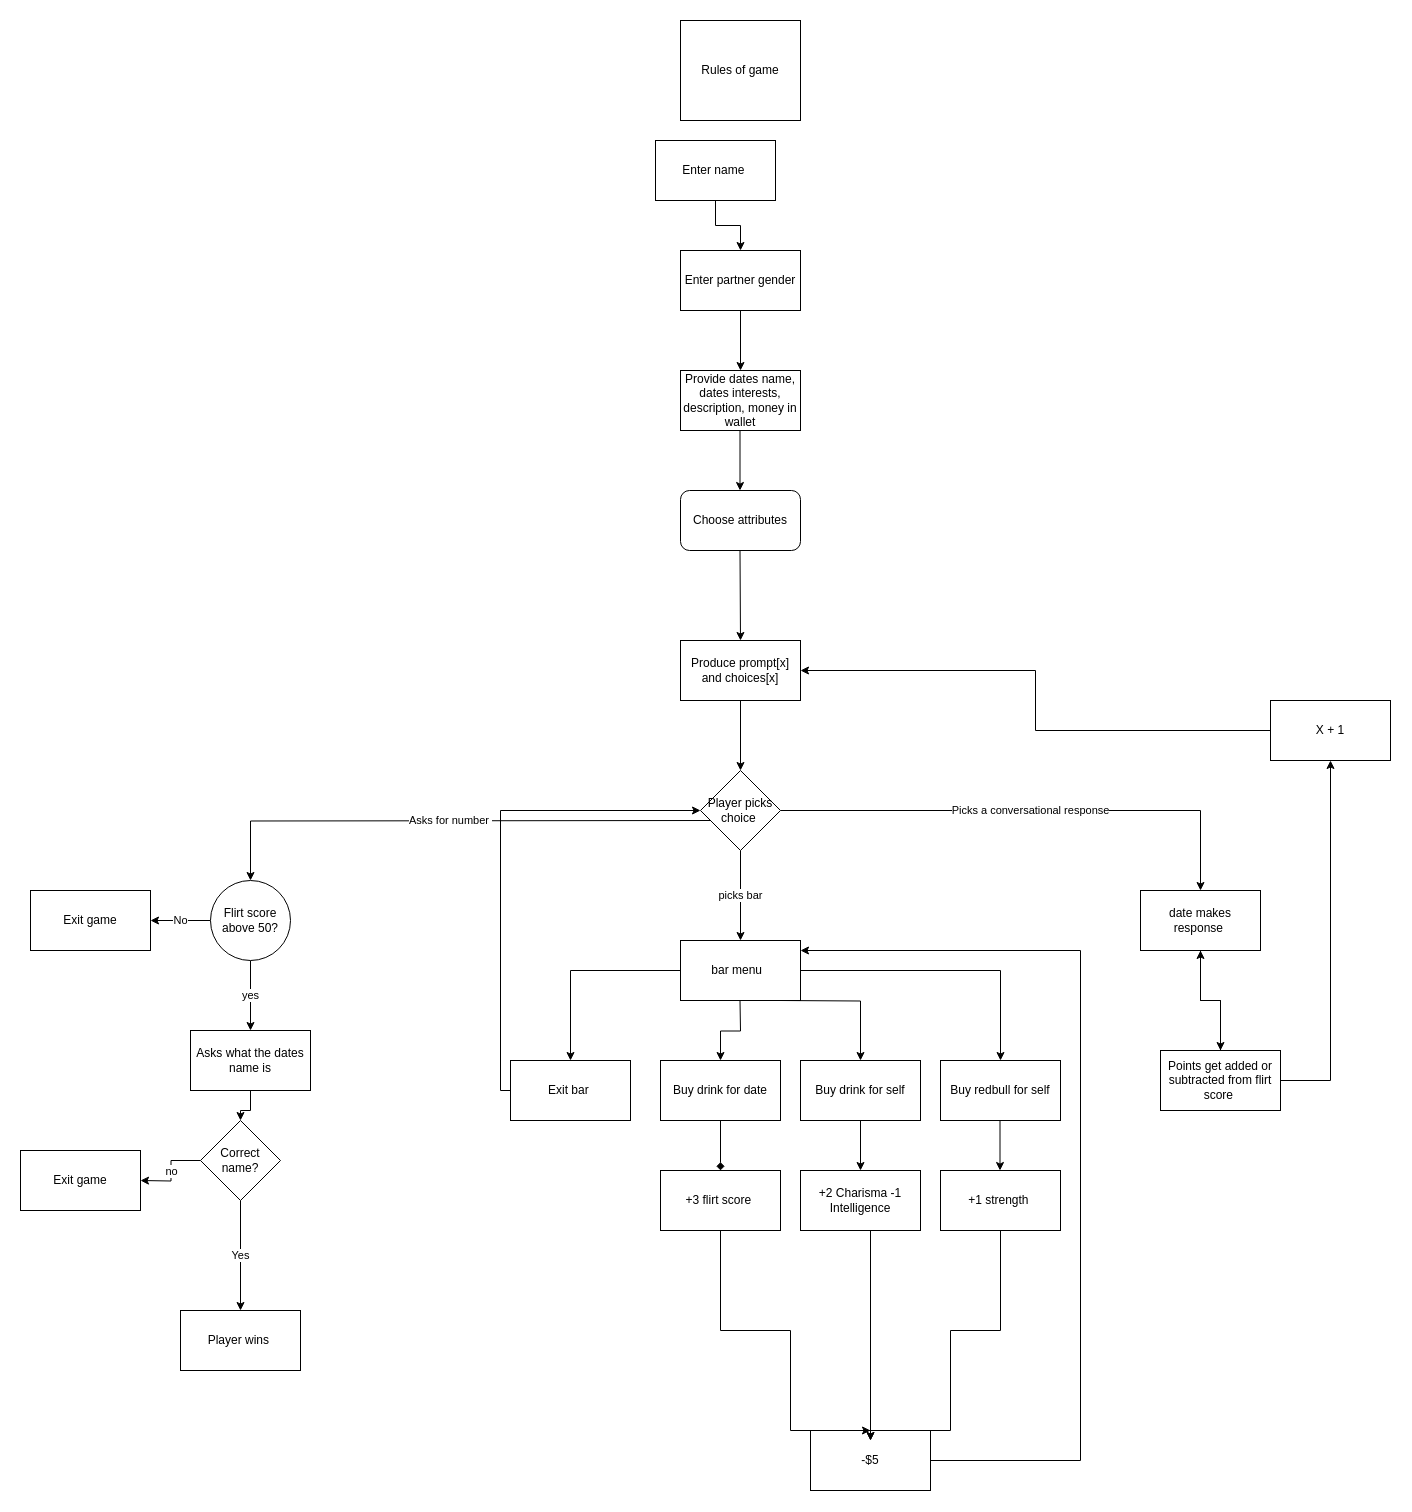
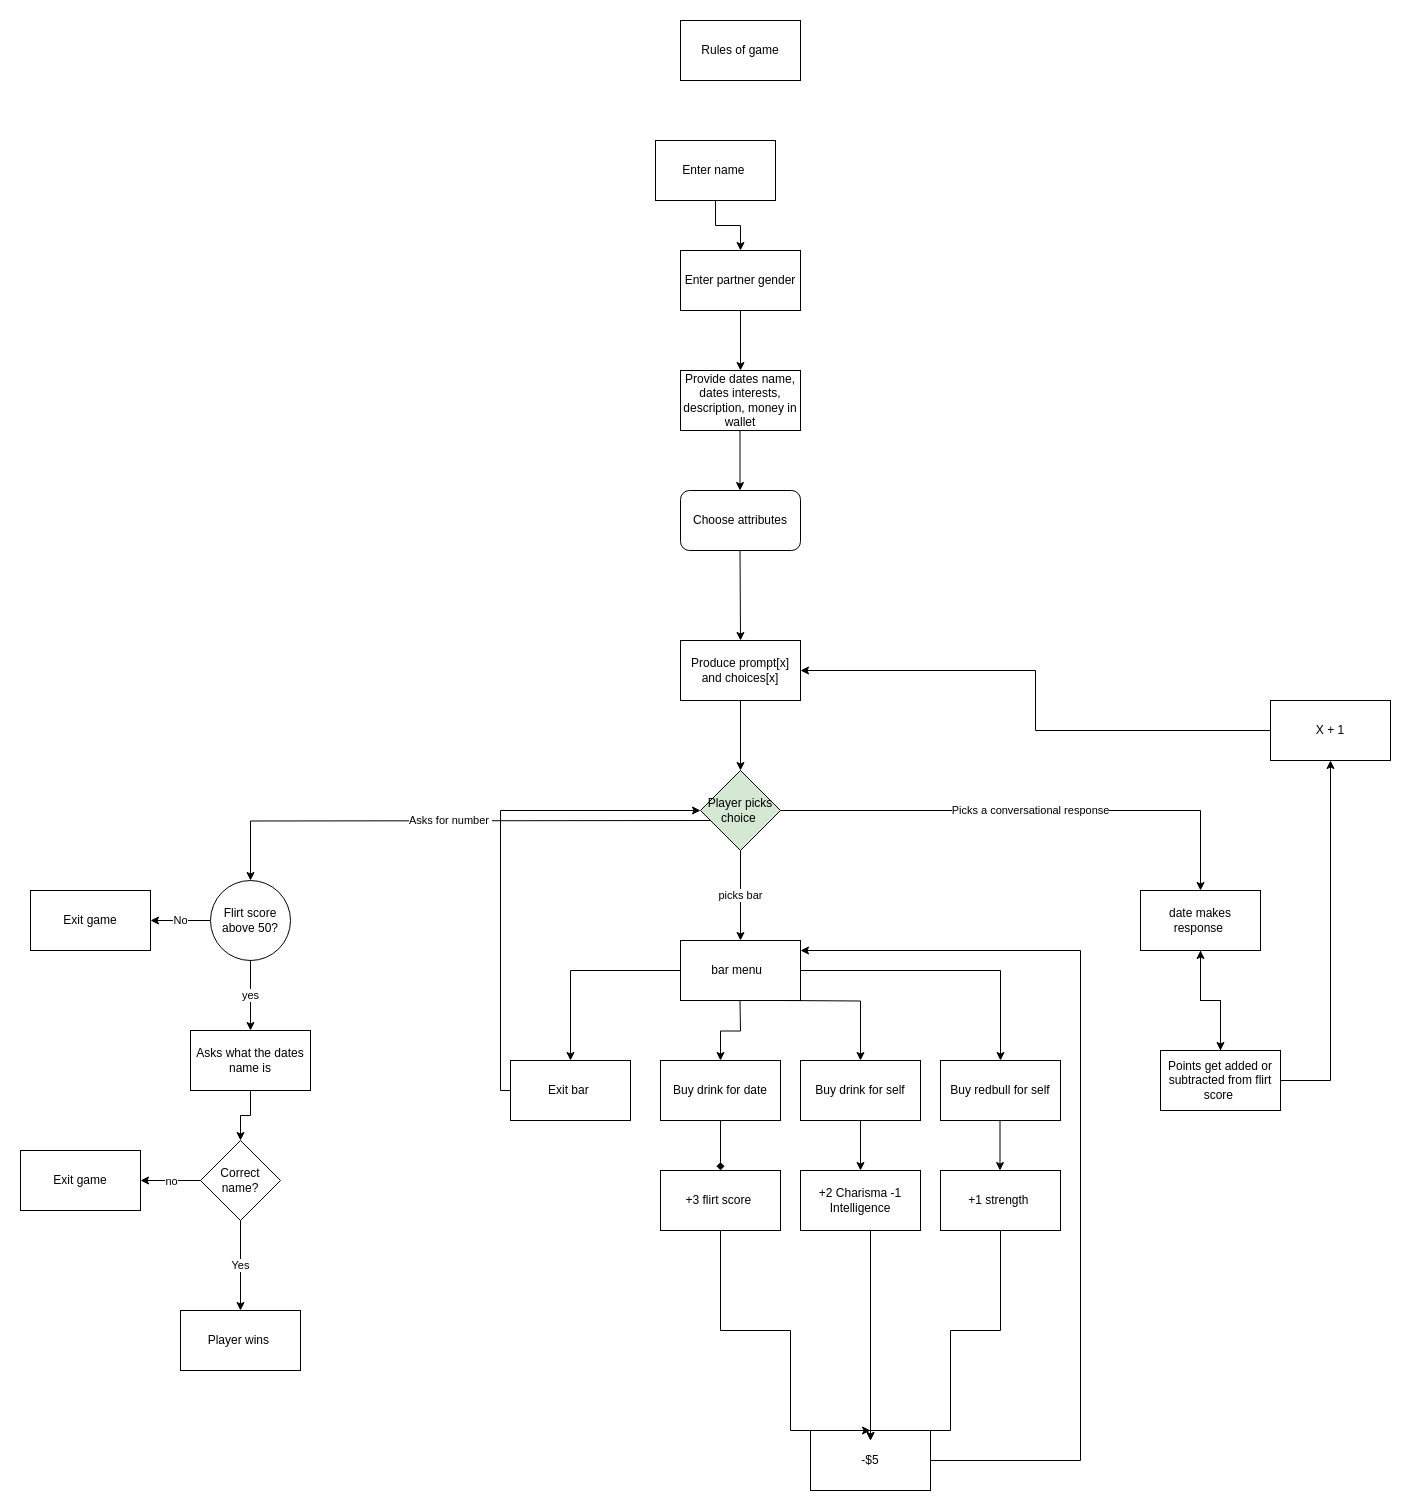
  <mxCell id="0" />
  <mxCell id="1" parent="0" />
  <mxCell id="2" value="" style="edgeStyle=orthogonalEdgeStyle;rounded=0;orthogonalLoop=1;jettySize=auto;html=1;" edge="1" parent="1" source="3" target="5"><mxGeometry relative="1" as="geometry" /></mxCell>
  <mxCell id="3" value="Enter name&amp;nbsp;" style="rounded=0;whiteSpace=wrap;html=1;" vertex="1" parent="1"><mxGeometry x="655" y="140" width="120" height="60" as="geometry" /></mxCell>
  <mxCell id="4" value="" style="edgeStyle=orthogonalEdgeStyle;rounded=0;orthogonalLoop=1;jettySize=auto;html=1;" edge="1" parent="1" source="5" target="6"><mxGeometry relative="1" as="geometry" /></mxCell>
  <mxCell id="5" value="Enter partner gender" style="rounded=0;whiteSpace=wrap;html=1;" vertex="1" parent="1"><mxGeometry x="680" y="250" width="120" height="60" as="geometry" /></mxCell>
  <mxCell id="6" value="Provide dates name, dates interests, description, money in wallet" style="rounded=0;whiteSpace=wrap;html=1;" vertex="1" parent="1"><mxGeometry x="680" y="370" width="120" height="60" as="geometry" /></mxCell>
- <mxCell id="7" value="Rules of game" style="rounded=0;whiteSpace=wrap;html=1;" vertex="1" parent="1"><mxGeometry x="680" y="20" width="120" height="100" as="geometry" /></mxCell>
+ <mxCell id="7" value="Rules of game" style="rounded=0;whiteSpace=wrap;html=1;" vertex="1" parent="1"><mxGeometry x="680" y="20" width="120" height="60" as="geometry" /></mxCell>
  <mxCell id="8" value="" style="edgeStyle=orthogonalEdgeStyle;rounded=0;orthogonalLoop=1;jettySize=auto;html=1;entryX=0.5;entryY=0;entryDx=0;entryDy=0;" edge="1" parent="1" source="9" target="12"><mxGeometry relative="1" as="geometry"><mxPoint x="740" y="790" as="targetPoint" /></mxGeometry></mxCell>
  <mxCell id="9" value="Produce prompt[x] and choices[x]" style="whiteSpace=wrap;html=1;" vertex="1" parent="1"><mxGeometry x="680" y="640" width="120" height="60" as="geometry" /></mxCell>
  <mxCell id="10" value="Picks a conversational response" style="edgeStyle=orthogonalEdgeStyle;rounded=0;orthogonalLoop=1;jettySize=auto;html=1;" edge="1" parent="1" source="12" target="54"><mxGeometry relative="1" as="geometry" /></mxCell>
  <mxCell id="11" value="picks bar" style="edgeStyle=orthogonalEdgeStyle;rounded=0;orthogonalLoop=1;jettySize=auto;html=1;" edge="1" parent="1" source="12" target="19"><mxGeometry relative="1" as="geometry" /></mxCell>
- <mxCell id="12" value="Player picks choice&amp;nbsp;" style="rhombus;whiteSpace=wrap;html=1;" vertex="1" parent="1"><mxGeometry x="700" y="770" width="80" height="80" as="geometry" /></mxCell>
+ <mxCell id="12" value="Player picks choice&amp;nbsp;" style="rhombus;whiteSpace=wrap;html=1;fillColor=#d5e8d4;" vertex="1" parent="1"><mxGeometry x="700" y="770" width="80" height="80" as="geometry" /></mxCell>
  <mxCell id="13" value="" style="edgeStyle=orthogonalEdgeStyle;rounded=0;orthogonalLoop=1;jettySize=auto;html=1;" edge="1" parent="1" source="54" target="15"><mxGeometry relative="1" as="geometry" /></mxCell>
  <mxCell id="14" value="" style="edgeStyle=orthogonalEdgeStyle;rounded=0;orthogonalLoop=1;jettySize=auto;html=1;entryX=0.5;entryY=1;entryDx=0;entryDy=0;exitX=1;exitY=0.5;exitDx=0;exitDy=0;" edge="1" parent="1" source="15" target="17"><mxGeometry relative="1" as="geometry"><mxPoint x="1330" y="780" as="targetPoint" /></mxGeometry></mxCell>
  <mxCell id="15" value="Points get added or subtracted from flirt score&amp;nbsp;" style="whiteSpace=wrap;html=1;" vertex="1" parent="1"><mxGeometry x="1160" y="1050" width="120" height="60" as="geometry" /></mxCell>
  <mxCell id="16" value="" style="edgeStyle=orthogonalEdgeStyle;rounded=0;orthogonalLoop=1;jettySize=auto;html=1;entryX=1;entryY=0.5;entryDx=0;entryDy=0;" edge="1" parent="1" source="17" target="9"><mxGeometry relative="1" as="geometry"><mxPoint x="980" y="740" as="targetPoint" /></mxGeometry></mxCell>
  <mxCell id="17" value="X + 1" style="whiteSpace=wrap;html=1;" vertex="1" parent="1"><mxGeometry x="1270" y="700" width="120" height="60" as="geometry" /></mxCell>
  <mxCell id="18" value="" style="edgeStyle=orthogonalEdgeStyle;rounded=0;orthogonalLoop=1;jettySize=auto;html=1;" edge="1" parent="1" source="19" target="27"><mxGeometry relative="1" as="geometry" /></mxCell>
  <mxCell id="19" value="bar menu&amp;nbsp;&amp;nbsp;" style="whiteSpace=wrap;html=1;" vertex="1" parent="1"><mxGeometry x="680" y="940" width="120" height="60" as="geometry" /></mxCell>
  <mxCell id="20" value="" style="edgeStyle=orthogonalEdgeStyle;rounded=0;orthogonalLoop=1;jettySize=auto;html=1;" edge="1" parent="1" source="21" target="45"><mxGeometry relative="1" as="geometry" /></mxCell>
  <mxCell id="21" value="Buy drink for self" style="whiteSpace=wrap;html=1;" vertex="1" parent="1"><mxGeometry x="800" y="1060" width="120" height="60" as="geometry" /></mxCell>
  <mxCell id="22" value="-$5" style="whiteSpace=wrap;html=1;" vertex="1" parent="1"><mxGeometry x="810" y="1430" width="120" height="60" as="geometry" /></mxCell>
  <mxCell id="23" value="" style="edgeStyle=orthogonalEdgeStyle;rounded=0;orthogonalLoop=1;jettySize=auto;html=1;endArrow=diamond;" edge="1" parent="1" source="24" target="44"><mxGeometry relative="1" as="geometry" /></mxCell>
  <mxCell id="24" value="Buy drink for date" style="rounded=0;whiteSpace=wrap;html=1;" vertex="1" parent="1"><mxGeometry x="660" y="1060" width="120" height="60" as="geometry" /></mxCell>
  <mxCell id="25" value="Buy redbull for self" style="whiteSpace=wrap;html=1;" vertex="1" parent="1"><mxGeometry x="940" y="1060" width="120" height="60" as="geometry" /></mxCell>
  <mxCell id="26" value="" style="edgeStyle=orthogonalEdgeStyle;rounded=0;orthogonalLoop=1;jettySize=auto;html=1;entryX=0;entryY=0.5;entryDx=0;entryDy=0;" edge="1" parent="1" source="27" target="12"><mxGeometry relative="1" as="geometry"><mxPoint x="390" y="860" as="targetPoint" /><Array as="points"><mxPoint x="500" y="810" /></Array></mxGeometry></mxCell>
  <mxCell id="27" value="Exit bar&amp;nbsp;" style="whiteSpace=wrap;html=1;" vertex="1" parent="1"><mxGeometry x="510" y="1060" width="120" height="60" as="geometry" /></mxCell>
  <mxCell id="28" value="Choose attributes" style="rounded=1;whiteSpace=wrap;html=1;" vertex="1" parent="1"><mxGeometry x="680" y="490" width="120" height="60" as="geometry" /></mxCell>
  <mxCell id="29" value="" style="edgeStyle=orthogonalEdgeStyle;rounded=0;orthogonalLoop=1;jettySize=auto;html=1;" edge="1" parent="1"><mxGeometry relative="1" as="geometry"><mxPoint x="739.5" y="430" as="sourcePoint" /><mxPoint x="739.5" y="490" as="targetPoint" /></mxGeometry></mxCell>
  <mxCell id="30" value="" style="edgeStyle=orthogonalEdgeStyle;rounded=0;orthogonalLoop=1;jettySize=auto;html=1;entryX=0.5;entryY=0;entryDx=0;entryDy=0;" edge="1" parent="1" target="9"><mxGeometry relative="1" as="geometry"><mxPoint x="739.5" y="550" as="sourcePoint" /><mxPoint x="739.5" y="610" as="targetPoint" /></mxGeometry></mxCell>
  <mxCell id="31" value="Asks for number&amp;nbsp;" style="edgeStyle=orthogonalEdgeStyle;rounded=0;orthogonalLoop=1;jettySize=auto;html=1;" edge="1" parent="1" target="34"><mxGeometry relative="1" as="geometry"><mxPoint x="710" y="820" as="sourcePoint" /><mxPoint x="370" y="910" as="targetPoint" /></mxGeometry></mxCell>
  <mxCell id="32" value="No" style="edgeStyle=orthogonalEdgeStyle;rounded=0;orthogonalLoop=1;jettySize=auto;html=1;" edge="1" parent="1" source="34" target="35"><mxGeometry relative="1" as="geometry" /></mxCell>
  <mxCell id="33" value="yes" style="edgeStyle=orthogonalEdgeStyle;rounded=0;orthogonalLoop=1;jettySize=auto;html=1;" edge="1" parent="1" source="34" target="37"><mxGeometry relative="1" as="geometry" /></mxCell>
  <mxCell id="34" value="Flirt score above 50?" style="ellipse;whiteSpace=wrap;html=1;" vertex="1" parent="1"><mxGeometry x="210" y="880" width="80" height="80" as="geometry" /></mxCell>
  <mxCell id="35" value="Exit game" style="whiteSpace=wrap;html=1;" vertex="1" parent="1"><mxGeometry x="30" y="890" width="120" height="60" as="geometry" /></mxCell>
  <mxCell id="36" value="" style="edgeStyle=orthogonalEdgeStyle;rounded=0;orthogonalLoop=1;jettySize=auto;html=1;" edge="1" parent="1" source="37" target="40"><mxGeometry relative="1" as="geometry" /></mxCell>
  <mxCell id="37" value="Asks what the dates name is" style="whiteSpace=wrap;html=1;" vertex="1" parent="1"><mxGeometry x="190" y="1030" width="120" height="60" as="geometry" /></mxCell>
  <mxCell id="38" value="no" style="edgeStyle=orthogonalEdgeStyle;rounded=0;orthogonalLoop=1;jettySize=auto;html=1;" edge="1" parent="1" source="40"><mxGeometry relative="1" as="geometry"><mxPoint x="140" y="1180" as="targetPoint" /></mxGeometry></mxCell>
  <mxCell id="39" value="Yes" style="edgeStyle=orthogonalEdgeStyle;rounded=0;orthogonalLoop=1;jettySize=auto;html=1;" edge="1" parent="1" source="40" target="42"><mxGeometry relative="1" as="geometry" /></mxCell>
- <mxCell id="40" value="Correct name?" style="rhombus;whiteSpace=wrap;html=1;" vertex="1" parent="1"><mxGeometry x="200" y="1120" width="80" height="80" as="geometry" /></mxCell>
+ <mxCell id="40" value="Correct name?" style="rhombus;whiteSpace=wrap;html=1;" vertex="1" parent="1"><mxGeometry x="200" y="1140" width="80" height="80" as="geometry" /></mxCell>
  <mxCell id="41" value="Exit game" style="whiteSpace=wrap;html=1;" vertex="1" parent="1"><mxGeometry x="20" y="1150" width="120" height="60" as="geometry" /></mxCell>
  <mxCell id="42" value="Player wins&amp;nbsp;" style="whiteSpace=wrap;html=1;" vertex="1" parent="1"><mxGeometry x="180" y="1310" width="120" height="60" as="geometry" /></mxCell>
  <mxCell id="43" value="" style="edgeStyle=orthogonalEdgeStyle;rounded=0;orthogonalLoop=1;jettySize=auto;html=1;" edge="1" parent="1" source="44"><mxGeometry relative="1" as="geometry"><mxPoint x="870" y="1430" as="targetPoint" /><Array as="points"><mxPoint x="720" y="1330" /><mxPoint x="790" y="1330" /><mxPoint x="790" y="1430" /><mxPoint x="870" y="1430" /></Array></mxGeometry></mxCell>
  <mxCell id="44" value="+3 flirt score&amp;nbsp;" style="rounded=0;whiteSpace=wrap;html=1;" vertex="1" parent="1"><mxGeometry x="660" y="1170" width="120" height="60" as="geometry" /></mxCell>
  <mxCell id="45" value="+2 Charisma -1 Intelligence" style="rounded=0;whiteSpace=wrap;html=1;" vertex="1" parent="1"><mxGeometry x="800" y="1170" width="120" height="60" as="geometry" /></mxCell>
  <mxCell id="46" value="" style="edgeStyle=orthogonalEdgeStyle;rounded=0;orthogonalLoop=1;jettySize=auto;html=1;" edge="1" parent="1" source="47"><mxGeometry relative="1" as="geometry"><mxPoint x="870" y="1440" as="targetPoint" /><Array as="points"><mxPoint x="1000" y="1330" /><mxPoint x="950" y="1330" /><mxPoint x="950" y="1430" /><mxPoint x="870" y="1430" /></Array></mxGeometry></mxCell>
  <mxCell id="47" value="+1 strength&amp;nbsp;" style="rounded=0;whiteSpace=wrap;html=1;" vertex="1" parent="1"><mxGeometry x="940" y="1170" width="120" height="60" as="geometry" /></mxCell>
  <mxCell id="48" value="" style="edgeStyle=orthogonalEdgeStyle;rounded=0;orthogonalLoop=1;jettySize=auto;html=1;" edge="1" parent="1"><mxGeometry relative="1" as="geometry"><mxPoint x="859.5" y="1230" as="sourcePoint" /><mxPoint x="870" y="1440" as="targetPoint" /><Array as="points"><mxPoint x="870" y="1230" /></Array></mxGeometry></mxCell>
  <mxCell id="49" value="" style="edgeStyle=orthogonalEdgeStyle;rounded=0;orthogonalLoop=1;jettySize=auto;html=1;" edge="1" parent="1"><mxGeometry relative="1" as="geometry"><mxPoint x="999.5" y="1120" as="sourcePoint" /><mxPoint x="999.5" y="1170" as="targetPoint" /></mxGeometry></mxCell>
  <mxCell id="50" value="" style="edgeStyle=orthogonalEdgeStyle;rounded=0;orthogonalLoop=1;jettySize=auto;html=1;entryX=0.5;entryY=0;entryDx=0;entryDy=0;" edge="1" parent="1" target="24"><mxGeometry relative="1" as="geometry"><mxPoint x="739.5" y="1000" as="sourcePoint" /><mxPoint x="739.5" y="1050" as="targetPoint" /></mxGeometry></mxCell>
  <mxCell id="51" value="" style="edgeStyle=orthogonalEdgeStyle;rounded=0;orthogonalLoop=1;jettySize=auto;html=1;fontStyle=1" edge="1" parent="1" target="21"><mxGeometry relative="1" as="geometry"><mxPoint x="780" y="1000" as="sourcePoint" /><mxPoint x="760.5" y="1060" as="targetPoint" /></mxGeometry></mxCell>
  <mxCell id="52" value="" style="edgeStyle=orthogonalEdgeStyle;rounded=0;orthogonalLoop=1;jettySize=auto;html=1;entryX=0.5;entryY=0;entryDx=0;entryDy=0;exitX=1;exitY=0.5;exitDx=0;exitDy=0;" edge="1" parent="1" source="19" target="25"><mxGeometry relative="1" as="geometry"><mxPoint x="910" y="970" as="sourcePoint" /><mxPoint x="890.5" y="1030" as="targetPoint" /></mxGeometry></mxCell>
  <mxCell id="53" value="" style="edgeStyle=orthogonalEdgeStyle;rounded=0;orthogonalLoop=1;jettySize=auto;html=1;exitX=1;exitY=0.5;exitDx=0;exitDy=0;" edge="1" parent="1" source="22" target="19"><mxGeometry relative="1" as="geometry"><mxPoint x="1020" y="1460" as="sourcePoint" /><mxPoint x="800" y="970" as="targetPoint" /><Array as="points"><mxPoint x="1080" y="1460" /><mxPoint x="1080" y="950" /></Array></mxGeometry></mxCell>
  <mxCell id="54" value="date makes response&amp;nbsp;" style="whiteSpace=wrap;html=1;" vertex="1" parent="1"><mxGeometry x="1140" y="890" width="120" height="60" as="geometry" /></mxCell>
  <mxCell id="55" value="" style="edgeStyle=orthogonalEdgeStyle;rounded=0;orthogonalLoop=1;jettySize=auto;html=1;entryX=0.5;entryY=1;entryDx=0;entryDy=0;" edge="1" parent="1" source="15" target="54"><mxGeometry relative="1" as="geometry"><mxPoint x="1220" y="1050" as="sourcePoint" /><mxPoint x="1330" y="760" as="targetPoint" /></mxGeometry></mxCell>
